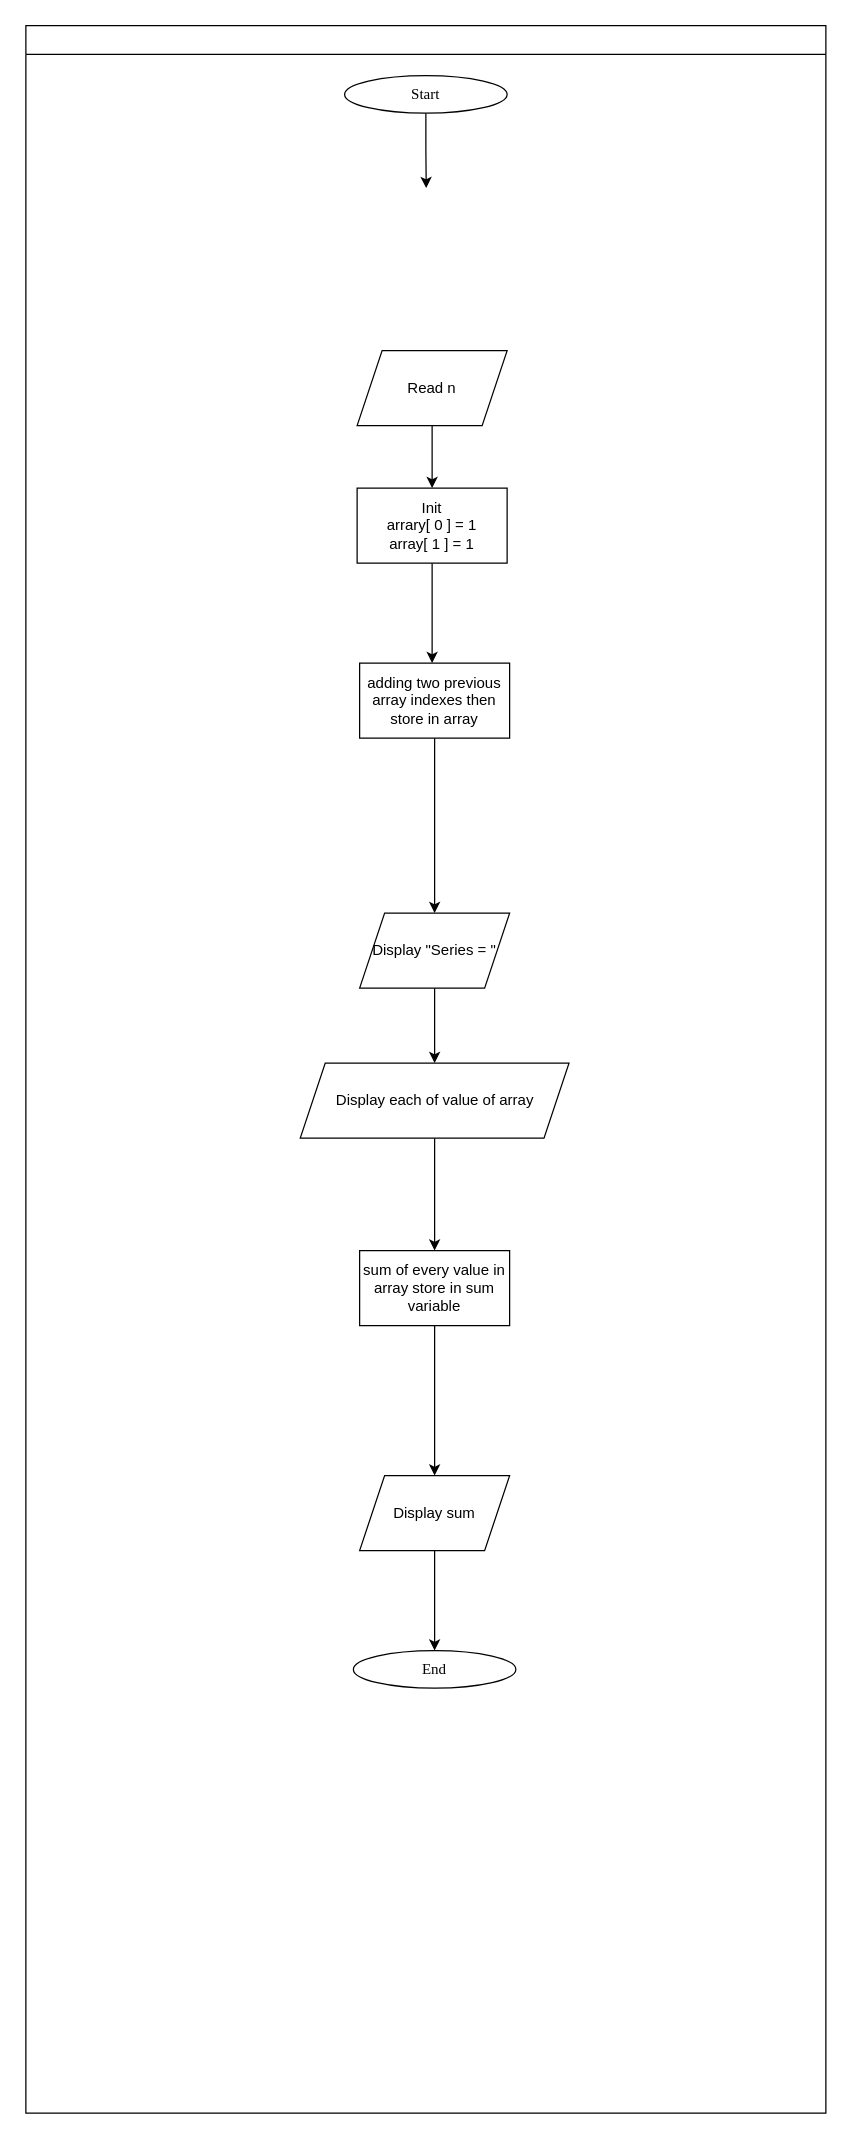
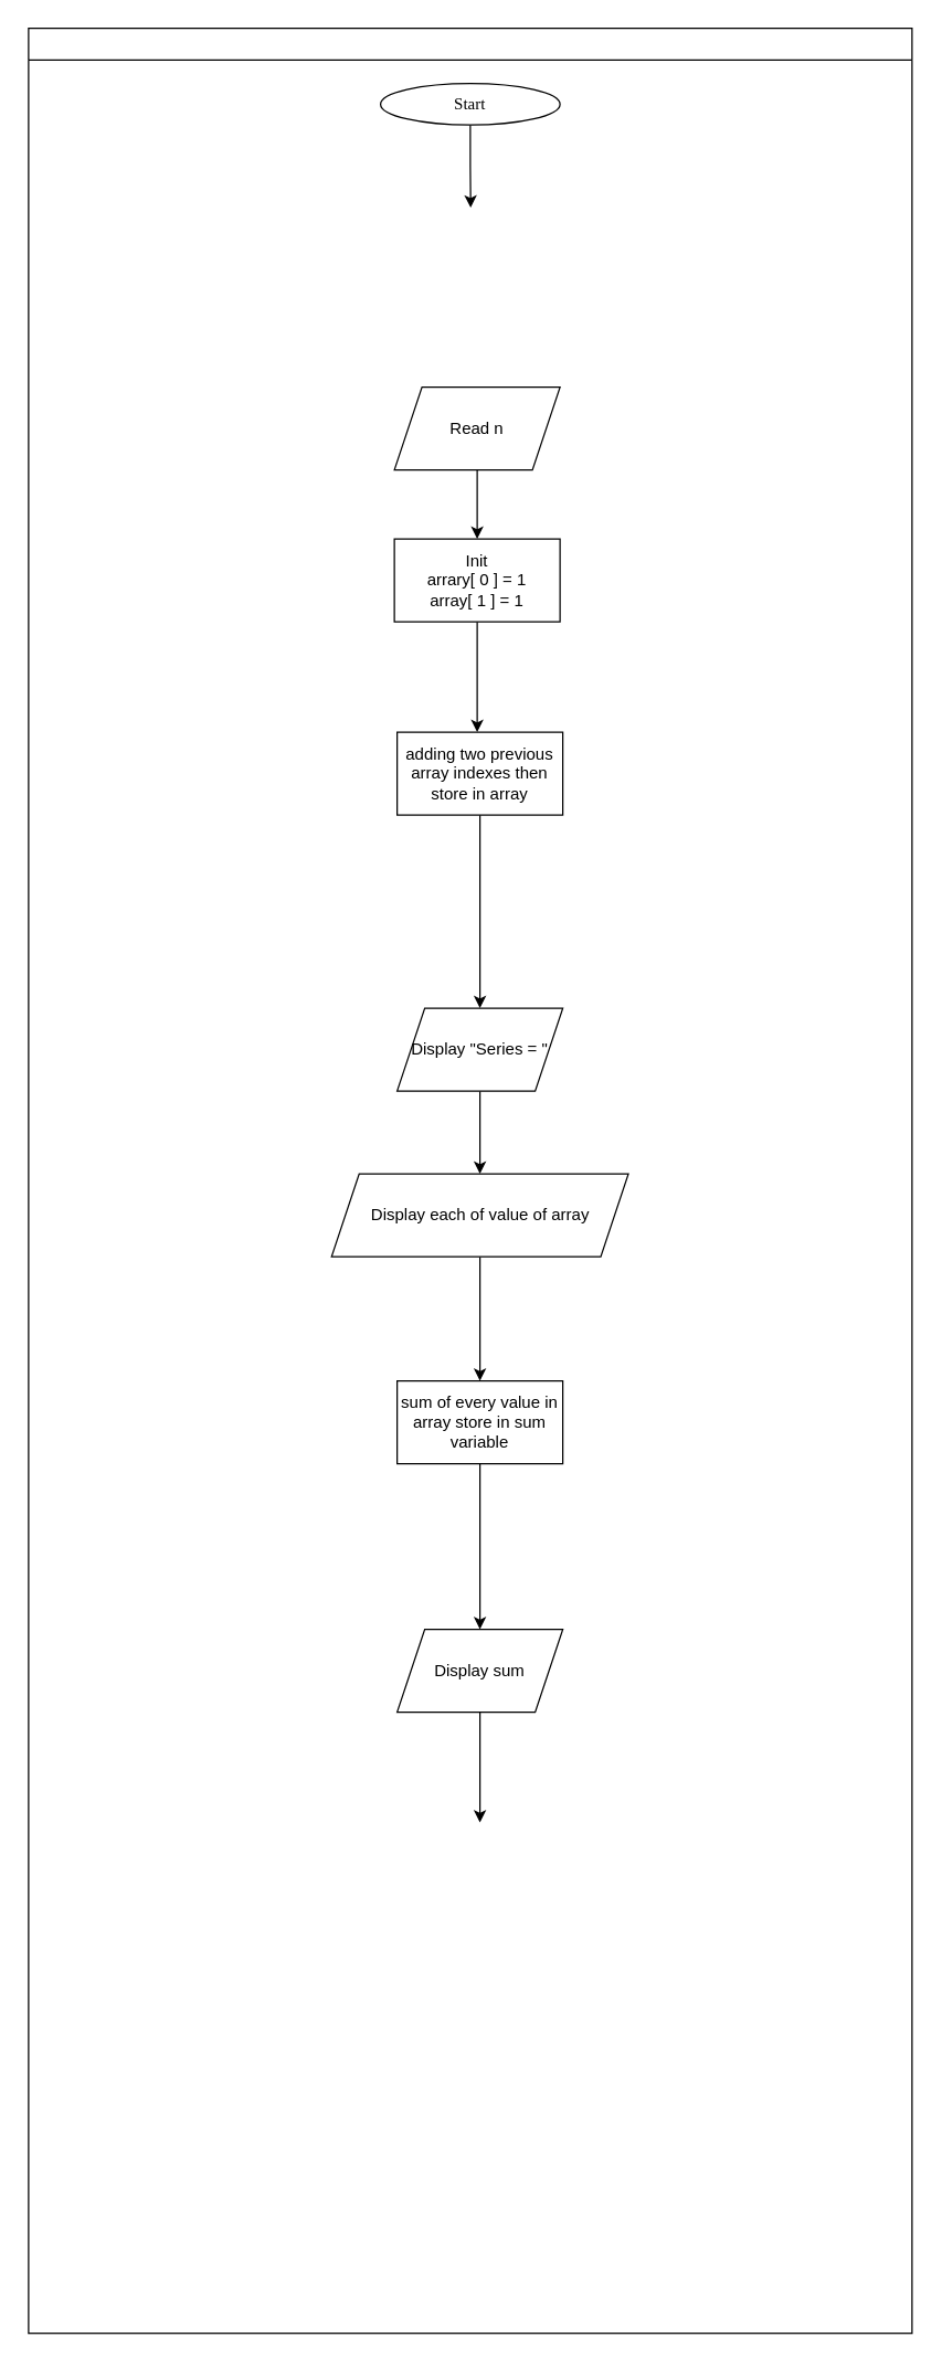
  <mxCell id="0" />
  <mxCell id="1" parent="0" />
  <mxCell id="2" value="" style="swimlane;fontFamily=Sarabun;fontSource=https%3A%2F%2Ffonts.googleapis.com%2Fcss%3Ffamily%3DSarabun;" parent="1" vertex="1"><mxGeometry x="20" y="20" width="640" height="1670" as="geometry" /></mxCell>
  <mxCell id="3" style="edgeStyle=orthogonalEdgeStyle;rounded=0;orthogonalLoop=1;jettySize=auto;html=1;exitX=0.5;exitY=1;exitDx=0;exitDy=0;" parent="2" source="4" edge="1"><mxGeometry relative="1" as="geometry"><mxPoint x="320.276" y="130" as="targetPoint" /></mxGeometry></mxCell>
  <mxCell id="4" value="&lt;font data-font-src=&quot;https://fonts.googleapis.com/css?family=Sarabun&quot; face=&quot;Sarabun&quot;&gt;Start&lt;/font&gt;" style="ellipse;whiteSpace=wrap;html=1;" parent="2" vertex="1"><mxGeometry x="255" y="40" width="130" height="30" as="geometry" /></mxCell>
  <mxCell id="5" style="edgeStyle=orthogonalEdgeStyle;rounded=0;orthogonalLoop=1;jettySize=auto;html=1;" edge="1" parent="2" source="6"><mxGeometry relative="1" as="geometry"><mxPoint x="325" y="370" as="targetPoint" /></mxGeometry></mxCell>
  <mxCell id="6" value="Read n" style="shape=parallelogram;perimeter=parallelogramPerimeter;whiteSpace=wrap;html=1;fixedSize=1;" vertex="1" parent="2"><mxGeometry x="265" y="260" width="120" height="60" as="geometry" /></mxCell>
  <mxCell id="7" style="edgeStyle=orthogonalEdgeStyle;rounded=0;orthogonalLoop=1;jettySize=auto;html=1;" edge="1" parent="2" source="8"><mxGeometry relative="1" as="geometry"><mxPoint x="325" y="510" as="targetPoint" /></mxGeometry></mxCell>
  <mxCell id="8" value="&lt;div&gt;Init&lt;/div&gt;arrary[ 0 ] = 1&lt;div&gt;array[ 1 ] = 1&lt;/div&gt;" style="rounded=0;whiteSpace=wrap;html=1;" vertex="1" parent="2"><mxGeometry x="265" y="370" width="120" height="60" as="geometry" /></mxCell>
  <mxCell id="9" style="edgeStyle=orthogonalEdgeStyle;rounded=0;orthogonalLoop=1;jettySize=auto;html=1;" edge="1" parent="2" source="10"><mxGeometry relative="1" as="geometry"><mxPoint x="327" y="710" as="targetPoint" /></mxGeometry></mxCell>
  <mxCell id="10" value="adding two previous array indexes then store in array" style="rounded=0;whiteSpace=wrap;html=1;" vertex="1" parent="2"><mxGeometry x="267" y="510" width="120" height="60" as="geometry" /></mxCell>
  <mxCell id="11" style="edgeStyle=orthogonalEdgeStyle;rounded=0;orthogonalLoop=1;jettySize=auto;html=1;" edge="1" parent="2" source="12"><mxGeometry relative="1" as="geometry"><mxPoint x="327" y="830" as="targetPoint" /></mxGeometry></mxCell>
  <mxCell id="12" value="Display &quot;Series = &quot;" style="shape=parallelogram;perimeter=parallelogramPerimeter;whiteSpace=wrap;html=1;fixedSize=1;" vertex="1" parent="2"><mxGeometry x="267" y="710" width="120" height="60" as="geometry" /></mxCell>
  <mxCell id="13" style="edgeStyle=orthogonalEdgeStyle;rounded=0;orthogonalLoop=1;jettySize=auto;html=1;" edge="1" parent="2" source="14"><mxGeometry relative="1" as="geometry"><mxPoint x="327" y="980" as="targetPoint" /></mxGeometry></mxCell>
  <mxCell id="14" value="Display each of value of array" style="shape=parallelogram;perimeter=parallelogramPerimeter;whiteSpace=wrap;html=1;fixedSize=1;" vertex="1" parent="2"><mxGeometry x="219.5" y="830" width="215" height="60" as="geometry" /></mxCell>
  <mxCell id="15" style="edgeStyle=orthogonalEdgeStyle;rounded=0;orthogonalLoop=1;jettySize=auto;html=1;" edge="1" parent="2" source="16"><mxGeometry relative="1" as="geometry"><mxPoint x="327" y="1160" as="targetPoint" /></mxGeometry></mxCell>
  <mxCell id="16" value="sum of every value in array store in sum variable" style="rounded=0;whiteSpace=wrap;html=1;" vertex="1" parent="2"><mxGeometry x="267" y="980" width="120" height="60" as="geometry" /></mxCell>
  <mxCell id="17" style="edgeStyle=orthogonalEdgeStyle;rounded=0;orthogonalLoop=1;jettySize=auto;html=1;" edge="1" parent="2" source="18"><mxGeometry relative="1" as="geometry"><mxPoint x="327" y="1300" as="targetPoint" /></mxGeometry></mxCell>
  <mxCell id="18" value="Display sum" style="shape=parallelogram;perimeter=parallelogramPerimeter;whiteSpace=wrap;html=1;fixedSize=1;" vertex="1" parent="2"><mxGeometry x="267" y="1160" width="120" height="60" as="geometry" /></mxCell>
- <mxCell id="19" value="&lt;font data-font-src=&quot;https://fonts.googleapis.com/css?family=Sarabun&quot; face=&quot;Sarabun&quot;&gt;End&lt;/font&gt;" style="ellipse;whiteSpace=wrap;html=1;" vertex="1" parent="2"><mxGeometry x="262" y="1300" width="130" height="30" as="geometry" /></mxCell>
